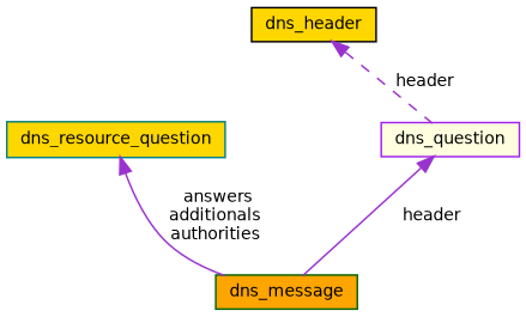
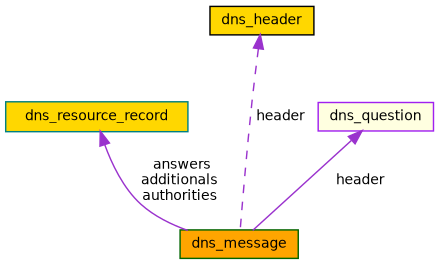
  digraph {
    node [fillcolor=gold fontname=Helvetica fontsize=10 shape=record style=filled]
    edge [color=darkorchid3 dir=back fontname=Helvetica fontsize=10 labelfontname=Helvetica labelfontsize=10 style=solid]
    n1 [color=darkgreen fillcolor=orange fontcolor=black height=0.2 label=dns_message width=0.4]
-   n2 [color=teal height=0.2 label=dns_resource_question width=0.4]
+   n2 [color=teal height=0.2 label=dns_resource_record width=0.4]
    n3 [color=black height=0.2 label=dns_header width=0.4]
    n4 [color=purple fillcolor=lightyellow height=0.2 label=dns_question width=0.4]
    n2 -> n1 [label=" answers\nadditionals\nauthorities"]
-   n3 -> n4 [label=" header" style=dashed]
+   n3 -> n1 [label=" header" style=dashed]
    n4 -> n1 [label=" header"]
  }
